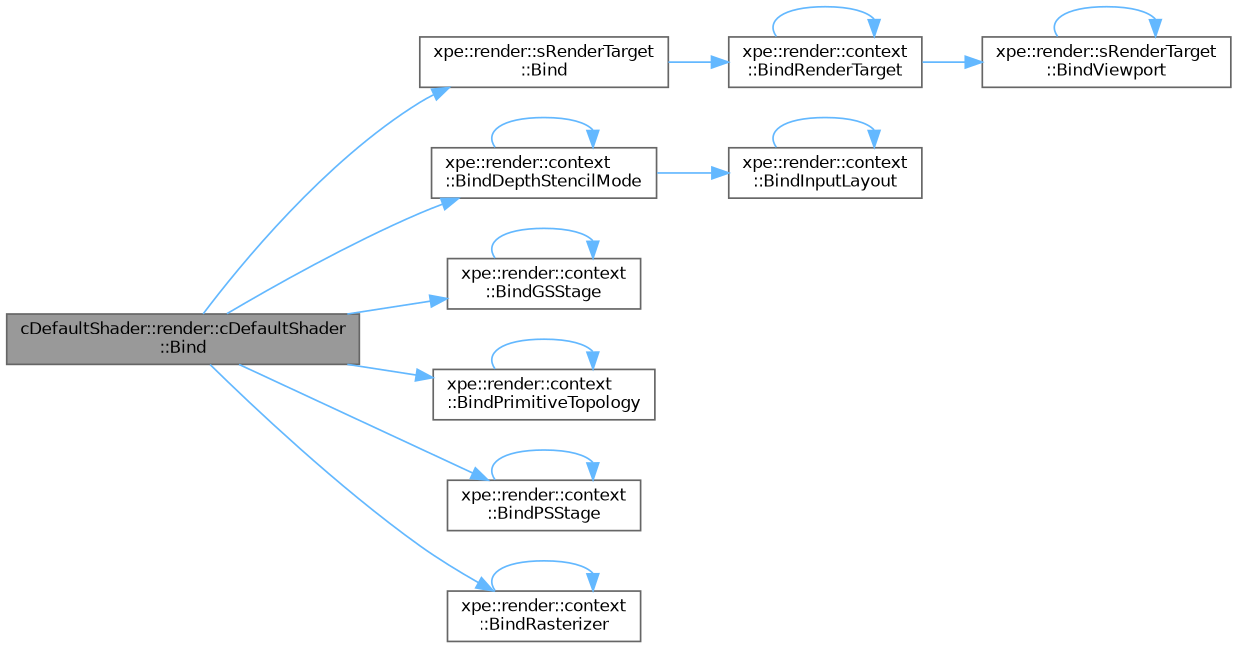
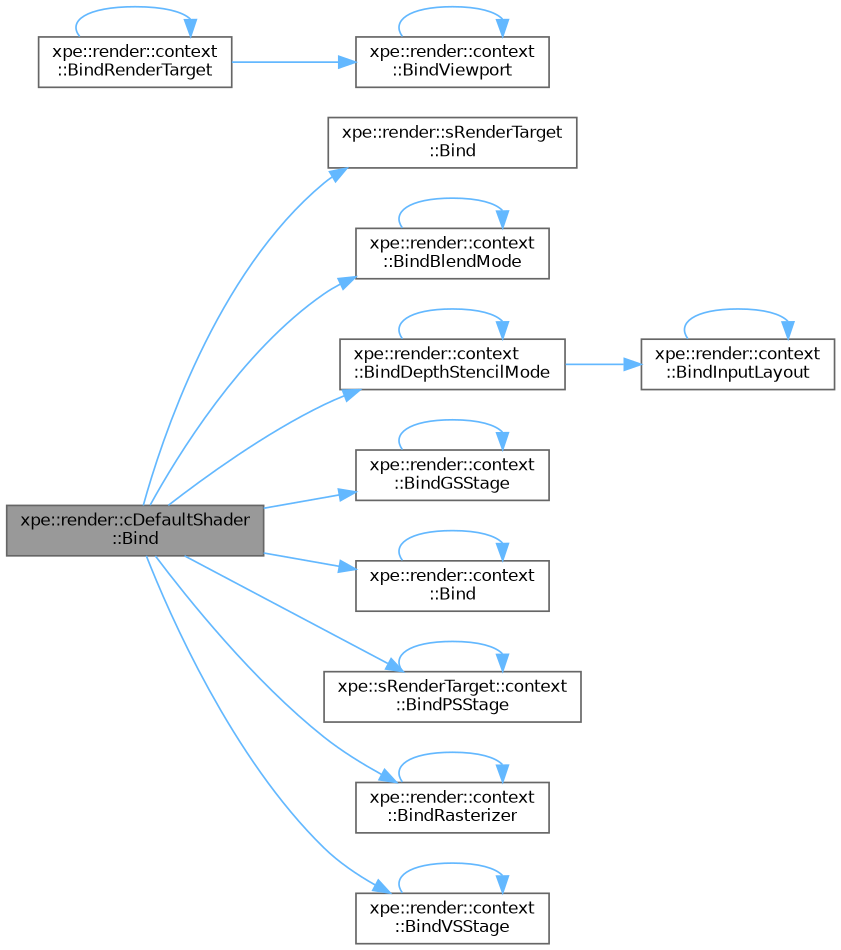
  digraph {
    rankdir=LR
    node [color=grey40 fillcolor=white fontname=Helvetica fontsize=10 shape=box style=filled]
    edge [color=steelblue1 fontname=Helvetica fontsize=10 labelfontname=Helvetica labelfontsize=10 style=solid]
-   n1 [color=gray40 fillcolor=grey60 fontcolor=black height=0.2 label="cDefaultShader::render::cDefaultShader\l::Bind" width=0.4]
+   n1 [color=gray40 fillcolor=grey60 fontcolor=black height=0.2 label="xpe::render::cDefaultShader\l::Bind" width=0.4]
    n2 [height=0.2 label="xpe::render::sRenderTarget\l::Bind" width=0.4]
+   n3 [height=0.2 label="xpe::render::context\l::BindBlendMode" width=0.4]
    n4 [height=0.2 label="xpe::render::context\l::BindDepthStencilMode" width=0.4]
    n5 [height=0.2 label="xpe::render::context\l::BindGSStage" width=0.4]
-   n6 [height=0.2 label="xpe::render::context\l::BindPrimitiveTopology" width=0.4]
-   n7 [height=0.2 label="xpe::render::context\l::BindPSStage" width=0.4]
+   n6 [height=0.2 label="xpe::render::context\l::Bind" width=0.4]
+   n7 [height=0.2 label="xpe::sRenderTarget::context\l::BindPSStage" width=0.4]
    n8 [height=0.2 label="xpe::render::context\l::BindRasterizer" width=0.4]
+   n9 [height=0.2 label="xpe::render::context\l::BindVSStage" width=0.4]
    n10 [height=0.2 label="xpe::render::context\l::BindRenderTarget" width=0.4]
    n11 [height=0.2 label="xpe::render::context\l::BindInputLayout" width=0.4]
-   n12 [height=0.2 label="xpe::render::sRenderTarget\l::BindViewport" width=0.4]
+   n12 [height=0.2 label="xpe::render::context\l::BindViewport" width=0.4]
    n1 -> n2
+   n1 -> n3
    n1 -> n4
    n1 -> n5
    n1 -> n6
    n1 -> n7
    n1 -> n8
-   n2 -> n10
+   n1 -> n9
+   n3 -> n3
    n4 -> n4
    n4 -> n11
    n5 -> n5
    n6 -> n6
    n7 -> n7
    n8 -> n8
+   n9 -> n9
    n10 -> n10
    n10 -> n12
    n11 -> n11
    n12 -> n12
  }
